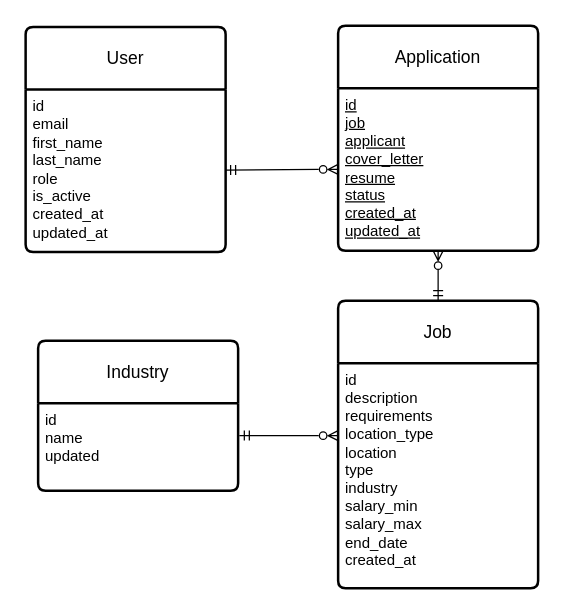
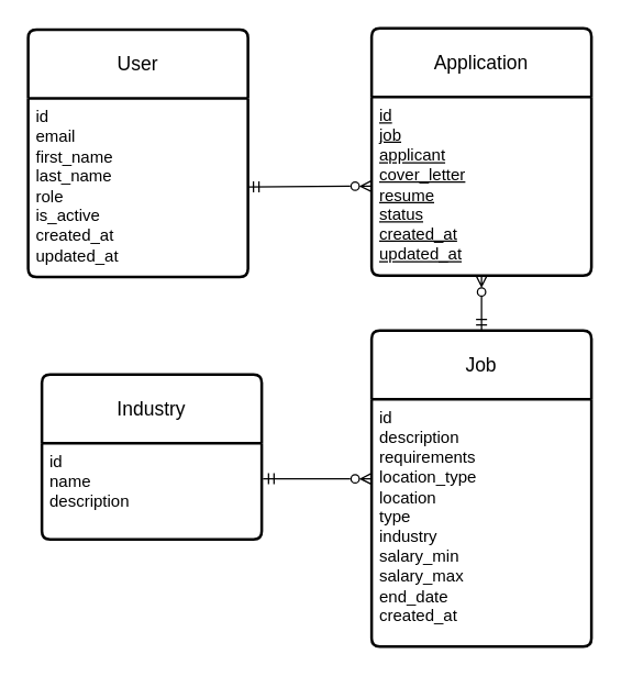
  <mxCell id="0" />
  <mxCell id="1" parent="0" />
  <mxCell id="2" value="User" style="swimlane;childLayout=stackLayout;horizontal=1;startSize=50;horizontalStack=0;rounded=1;fontSize=14;fontStyle=0;strokeWidth=2;resizeParent=0;resizeLast=1;shadow=0;dashed=0;align=center;arcSize=4;whiteSpace=wrap;html=1;" vertex="1" parent="1"><mxGeometry x="20" y="21" width="160" height="180" as="geometry" /></mxCell>
  <mxCell id="3" value="id&lt;div&gt;email&lt;/div&gt;&lt;div&gt;first_name&lt;/div&gt;&lt;div&gt;last_name&lt;/div&gt;&lt;div&gt;role&lt;/div&gt;&lt;div&gt;is_active&lt;/div&gt;&lt;div&gt;created_at&lt;/div&gt;&lt;div&gt;updated_at&lt;/div&gt;" style="align=left;strokeColor=none;fillColor=none;spacingLeft=4;fontSize=12;verticalAlign=top;resizable=0;rotatable=0;part=1;html=1;" vertex="1" parent="2"><mxGeometry y="50" width="160" height="130" as="geometry" /></mxCell>
  <mxCell id="4" value="Job" style="swimlane;childLayout=stackLayout;horizontal=1;startSize=50;horizontalStack=0;rounded=1;fontSize=14;fontStyle=0;strokeWidth=2;resizeParent=0;resizeLast=1;shadow=0;dashed=0;align=center;arcSize=4;whiteSpace=wrap;html=1;" vertex="1" parent="1"><mxGeometry x="270" y="240" width="160" height="230" as="geometry" /></mxCell>
  <mxCell id="5" value="id&lt;div&gt;description&lt;/div&gt;&lt;div&gt;requirements&lt;/div&gt;&lt;div&gt;location_type&lt;/div&gt;&lt;div&gt;location&lt;/div&gt;&lt;div&gt;type&lt;/div&gt;&lt;div&gt;industry&lt;/div&gt;&lt;div&gt;salary_min&lt;/div&gt;&lt;div&gt;salary_max&lt;/div&gt;&lt;div&gt;end_date&lt;/div&gt;&lt;div&gt;created_at&lt;/div&gt;" style="align=left;strokeColor=none;fillColor=none;spacingLeft=4;fontSize=12;verticalAlign=top;resizable=0;rotatable=0;part=1;html=1;" vertex="1" parent="4"><mxGeometry y="50" width="160" height="180" as="geometry" /></mxCell>
  <mxCell id="6" value="Application" style="swimlane;childLayout=stackLayout;horizontal=1;startSize=50;horizontalStack=0;rounded=1;fontSize=14;fontStyle=0;strokeWidth=2;resizeParent=0;resizeLast=1;shadow=0;dashed=0;align=center;arcSize=4;whiteSpace=wrap;html=1;" vertex="1" parent="1"><mxGeometry x="270" y="20" width="160" height="180" as="geometry" /></mxCell>
  <mxCell id="7" value="id&lt;div&gt;&lt;font color=&quot;#000000&quot;&gt;job&lt;br&gt;&lt;/font&gt;&lt;div&gt;applicant&lt;/div&gt;&lt;div&gt;cover_letter&lt;/div&gt;&lt;div&gt;resume&lt;/div&gt;&lt;div&gt;status&lt;/div&gt;&lt;div&gt;created_at&lt;/div&gt;&lt;div&gt;updated_at&lt;/div&gt;&lt;/div&gt;" style="align=left;strokeColor=none;fillColor=none;spacingLeft=4;fontSize=12;verticalAlign=top;resizable=0;rotatable=0;part=1;html=1;fontStyle=4" vertex="1" parent="6"><mxGeometry y="50" width="160" height="130" as="geometry" /></mxCell>
  <mxCell id="8" value="Industry" style="swimlane;childLayout=stackLayout;horizontal=1;startSize=50;horizontalStack=0;rounded=1;fontSize=14;fontStyle=0;strokeWidth=2;resizeParent=0;resizeLast=1;shadow=0;dashed=0;align=center;arcSize=4;whiteSpace=wrap;html=1;" vertex="1" parent="1"><mxGeometry x="30" y="272" width="160" height="120" as="geometry" /></mxCell>
- <mxCell id="9" value="id&lt;div&gt;name&lt;div&gt;updated&lt;/div&gt;&lt;/div&gt;" style="align=left;strokeColor=none;fillColor=none;spacingLeft=4;fontSize=12;verticalAlign=top;resizable=0;rotatable=0;part=1;html=1;" vertex="1" parent="8"><mxGeometry y="50" width="160" height="70" as="geometry" /></mxCell>
+ <mxCell id="9" value="id&lt;div&gt;name&lt;div&gt;description&lt;/div&gt;&lt;/div&gt;" style="align=left;strokeColor=none;fillColor=none;spacingLeft=4;fontSize=12;verticalAlign=top;resizable=0;rotatable=0;part=1;html=1;" vertex="1" parent="8"><mxGeometry y="50" width="160" height="70" as="geometry" /></mxCell>
  <mxCell id="10" style="edgeStyle=none;html=1;entryX=0;entryY=0.5;entryDx=0;entryDy=0;endArrow=ERzeroToMany;endFill=0;startArrow=ERmandOne;startFill=0;" edge="1" parent="1" source="3" target="7"><mxGeometry relative="1" as="geometry" /></mxCell>
  <mxCell id="11" style="edgeStyle=none;html=1;endArrow=ERmandOne;endFill=0;startArrow=ERzeroToMany;startFill=0;entryX=0.5;entryY=0;entryDx=0;entryDy=0;" edge="1" parent="1" source="7" target="4"><mxGeometry relative="1" as="geometry"><mxPoint x="410" y="220" as="targetPoint" /></mxGeometry></mxCell>
  <mxCell id="12" style="edgeStyle=none;html=1;entryX=1.006;entryY=0.371;entryDx=0;entryDy=0;entryPerimeter=0;endArrow=ERmandOne;endFill=0;startArrow=ERzeroToMany;startFill=0;" edge="1" parent="1" target="9"><mxGeometry relative="1" as="geometry"><mxPoint x="270" y="348" as="sourcePoint" /></mxGeometry></mxCell>
